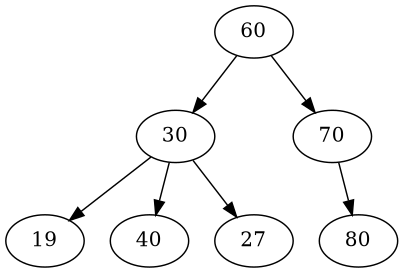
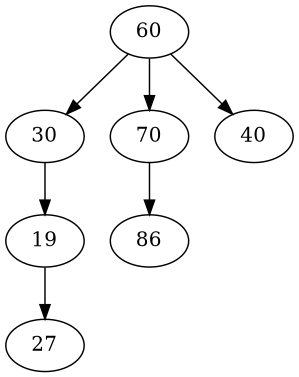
  digraph {
    n1 [label=60]
    n2 [label=30]
    n3 [label=70]
    n4 [label=19]
    n5 [label=40]
-   n6 [label=80]
+   n6 [label=86]
    n7 [label=27]
    n1 -> n2
    n1 -> n3
    n2 -> n4
-   n2 -> n5
+   n1 -> n5
    n3 -> n6
-   n2 -> n7
+   n4 -> n7
  }
